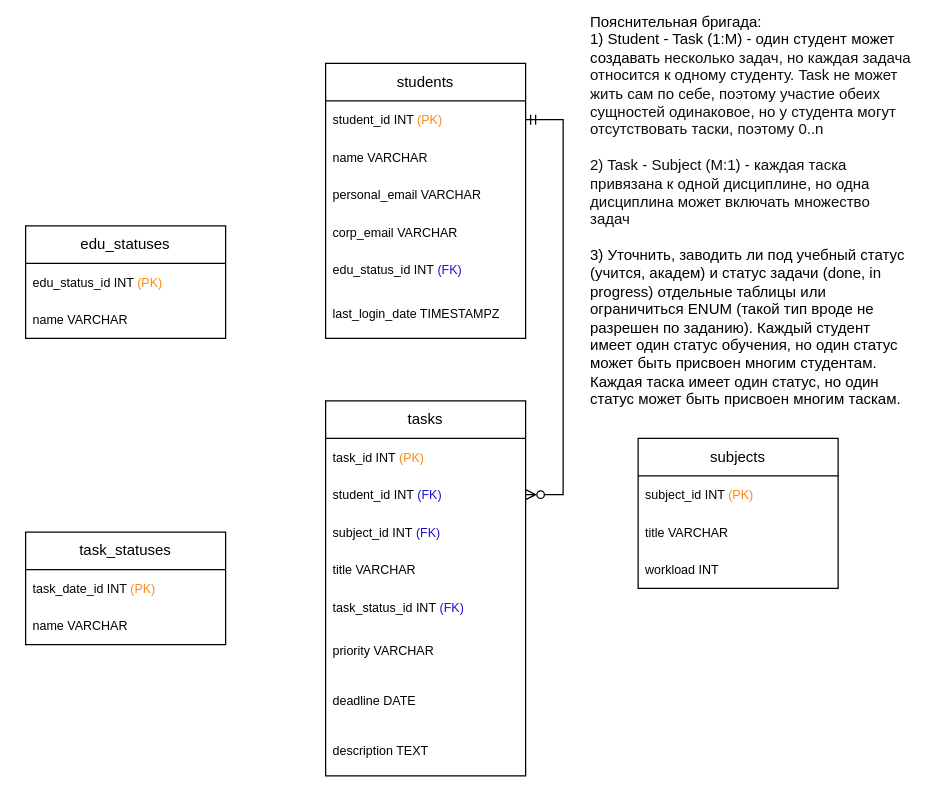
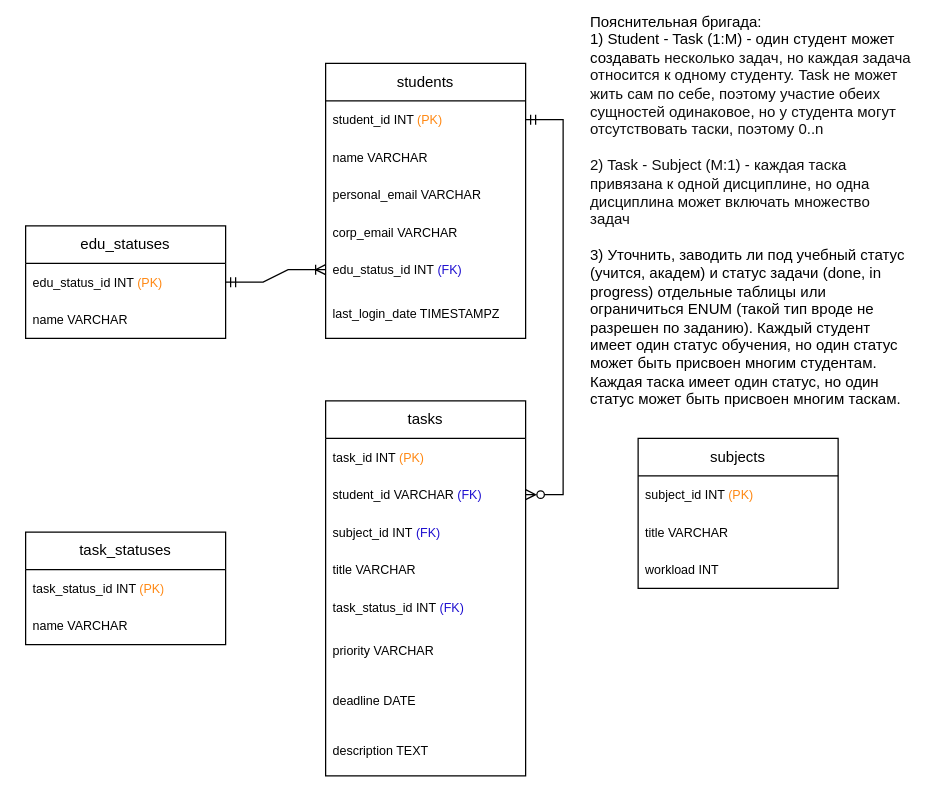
  <mxCell id="0" />
  <mxCell id="1" parent="0" />
  <mxCell id="2" value="students" style="swimlane;fontStyle=0;childLayout=stackLayout;horizontal=1;startSize=30;horizontalStack=0;resizeParent=1;resizeParentMax=0;resizeLast=0;collapsible=1;marginBottom=0;whiteSpace=wrap;html=1;backgroundOutline=0;" vertex="1" parent="1"><mxGeometry x="260" y="50" width="160" height="220" as="geometry" /></mxCell>
  <mxCell id="3" value="student_id INT &lt;font style=&quot;font-size: 10px;&quot; color=&quot;#ff8813&quot;&gt;(PK)&lt;/font&gt;" style="text;strokeColor=none;fillColor=none;align=left;verticalAlign=middle;spacingLeft=4;spacingRight=4;overflow=hidden;points=[[0,0.5],[1,0.5]];portConstraint=eastwest;rotatable=0;whiteSpace=wrap;html=1;fontSize=10;" vertex="1" parent="2"><mxGeometry y="30" width="160" height="30" as="geometry" /></mxCell>
  <mxCell id="4" value="name VARCHAR" style="text;strokeColor=none;fillColor=none;align=left;verticalAlign=middle;spacingLeft=4;spacingRight=4;overflow=hidden;points=[[0,0.5],[1,0.5]];portConstraint=eastwest;rotatable=0;whiteSpace=wrap;html=1;fontSize=10;" vertex="1" parent="2"><mxGeometry y="60" width="160" height="30" as="geometry" /></mxCell>
  <mxCell id="5" value="personal_email VARCHAR" style="text;strokeColor=none;fillColor=none;align=left;verticalAlign=middle;spacingLeft=4;spacingRight=4;overflow=hidden;points=[[0,0.5],[1,0.5]];portConstraint=eastwest;rotatable=0;whiteSpace=wrap;html=1;fontSize=10;" vertex="1" parent="2"><mxGeometry y="90" width="160" height="30" as="geometry" /></mxCell>
  <mxCell id="6" value="&lt;font style=&quot;font-size: 10px;&quot;&gt;corp_email&amp;nbsp;&lt;/font&gt;VARCHAR" style="text;strokeColor=none;fillColor=none;align=left;verticalAlign=middle;spacingLeft=4;spacingRight=4;overflow=hidden;points=[[0,0.5],[1,0.5]];portConstraint=eastwest;rotatable=0;whiteSpace=wrap;html=1;fontSize=10;" vertex="1" parent="2"><mxGeometry y="120" width="160" height="30" as="geometry" /></mxCell>
  <mxCell id="7" value="&lt;font style=&quot;font-size: 10px;&quot;&gt;edu_status_id INT&amp;nbsp;&lt;/font&gt;&lt;span style=&quot;color: rgb(30, 15, 208); font-size: 10px;&quot;&gt;(FK)&lt;/span&gt;" style="text;strokeColor=none;fillColor=none;align=left;verticalAlign=middle;spacingLeft=4;spacingRight=4;overflow=hidden;points=[[0,0.5],[1,0.5]];portConstraint=eastwest;rotatable=0;whiteSpace=wrap;html=1;" vertex="1" parent="2"><mxGeometry y="150" width="160" height="30" as="geometry" /></mxCell>
  <mxCell id="8" value="&lt;div style=&quot;font-size: 10px;&quot; title=&quot;Page 1&quot; class=&quot;page&quot;&gt;&lt;div style=&quot;font-size: 10px;&quot; class=&quot;layoutArea&quot;&gt;&lt;div style=&quot;font-size: 10px;&quot; class=&quot;column&quot;&gt;&lt;p style=&quot;font-size: 10px;&quot;&gt;&lt;span style=&quot;background-color: initial;&quot;&gt;last_login_date TIMESTAMPZ&lt;/span&gt;&lt;/p&gt;&lt;/div&gt;&lt;/div&gt;&#09;&#09;&lt;/div&gt;" style="text;strokeColor=none;fillColor=none;align=left;verticalAlign=middle;spacingLeft=4;spacingRight=4;overflow=hidden;points=[[0,0.5],[1,0.5]];portConstraint=eastwest;rotatable=0;whiteSpace=wrap;html=1;fontSize=10;" vertex="1" parent="2"><mxGeometry y="180" width="160" height="40" as="geometry" /></mxCell>
  <mxCell id="9" value="tasks" style="swimlane;fontStyle=0;childLayout=stackLayout;horizontal=1;startSize=30;horizontalStack=0;resizeParent=1;resizeParentMax=0;resizeLast=0;collapsible=1;marginBottom=0;whiteSpace=wrap;html=1;backgroundOutline=0;" vertex="1" parent="1"><mxGeometry x="260" y="320" width="160" height="300" as="geometry" /></mxCell>
  <mxCell id="10" value="task_id INT &lt;font style=&quot;font-size: 10px;&quot; color=&quot;#ff8813&quot;&gt;(PK)&lt;/font&gt;" style="text;strokeColor=none;fillColor=none;align=left;verticalAlign=middle;spacingLeft=4;spacingRight=4;overflow=hidden;points=[[0,0.5],[1,0.5]];portConstraint=eastwest;rotatable=0;whiteSpace=wrap;html=1;fontSize=10;" vertex="1" parent="9"><mxGeometry y="30" width="160" height="30" as="geometry" /></mxCell>
- <mxCell id="11" value="student_id INT&amp;nbsp;&lt;font color=&quot;#1e0fd0&quot;&gt;(FK)&lt;/font&gt;" style="text;strokeColor=none;fillColor=none;align=left;verticalAlign=middle;spacingLeft=4;spacingRight=4;overflow=hidden;points=[[0,0.5],[1,0.5]];portConstraint=eastwest;rotatable=0;whiteSpace=wrap;html=1;fontSize=10;" vertex="1" parent="9"><mxGeometry y="60" width="160" height="30" as="geometry" /></mxCell>
+ <mxCell id="11" value="student_id VARCHAR&amp;nbsp;&lt;font color=&quot;#1e0fd0&quot;&gt;(FK)&lt;/font&gt;" style="text;strokeColor=none;fillColor=none;align=left;verticalAlign=middle;spacingLeft=4;spacingRight=4;overflow=hidden;points=[[0,0.5],[1,0.5]];portConstraint=eastwest;rotatable=0;whiteSpace=wrap;html=1;fontSize=10;" vertex="1" parent="9"><mxGeometry y="60" width="160" height="30" as="geometry" /></mxCell>
  <mxCell id="12" value="subject_id INT&amp;nbsp;&lt;font color=&quot;#1e0fd0&quot;&gt;(FK)&lt;/font&gt;" style="text;strokeColor=none;fillColor=none;align=left;verticalAlign=middle;spacingLeft=4;spacingRight=4;overflow=hidden;points=[[0,0.5],[1,0.5]];portConstraint=eastwest;rotatable=0;whiteSpace=wrap;html=1;fontSize=10;" vertex="1" parent="9"><mxGeometry y="90" width="160" height="30" as="geometry" /></mxCell>
  <mxCell id="13" value="title VARCHAR" style="text;strokeColor=none;fillColor=none;align=left;verticalAlign=middle;spacingLeft=4;spacingRight=4;overflow=hidden;points=[[0,0.5],[1,0.5]];portConstraint=eastwest;rotatable=0;whiteSpace=wrap;html=1;fontSize=10;" vertex="1" parent="9"><mxGeometry y="120" width="160" height="30" as="geometry" /></mxCell>
  <mxCell id="14" value="&lt;font style=&quot;font-size: 10px;&quot;&gt;task_status_id INT&amp;nbsp;&lt;/font&gt;&lt;span style=&quot;color: rgb(30, 15, 208); font-size: 10px;&quot;&gt;(FK)&lt;/span&gt;" style="text;strokeColor=none;fillColor=none;align=left;verticalAlign=middle;spacingLeft=4;spacingRight=4;overflow=hidden;points=[[0,0.5],[1,0.5]];portConstraint=eastwest;rotatable=0;whiteSpace=wrap;html=1;" vertex="1" parent="9"><mxGeometry y="150" width="160" height="30" as="geometry" /></mxCell>
  <mxCell id="15" value="&lt;div style=&quot;font-size: 10px;&quot; title=&quot;Page 1&quot; class=&quot;page&quot;&gt;&lt;div style=&quot;font-size: 10px;&quot; class=&quot;layoutArea&quot;&gt;&lt;div style=&quot;font-size: 10px;&quot; class=&quot;column&quot;&gt;&lt;p style=&quot;font-size: 10px;&quot;&gt;&lt;span style=&quot;background-color: initial;&quot;&gt;priority VARCHAR&lt;/span&gt;&lt;/p&gt;&lt;/div&gt;&lt;/div&gt;&#09;&#09;&lt;/div&gt;" style="text;strokeColor=none;fillColor=none;align=left;verticalAlign=middle;spacingLeft=4;spacingRight=4;overflow=hidden;points=[[0,0.5],[1,0.5]];portConstraint=eastwest;rotatable=0;whiteSpace=wrap;html=1;fontSize=10;" vertex="1" parent="9"><mxGeometry y="180" width="160" height="40" as="geometry" /></mxCell>
  <mxCell id="16" value="deadline DATE" style="text;strokeColor=none;fillColor=none;align=left;verticalAlign=middle;spacingLeft=4;spacingRight=4;overflow=hidden;points=[[0,0.5],[1,0.5]];portConstraint=eastwest;rotatable=0;whiteSpace=wrap;html=1;fontSize=10;" vertex="1" parent="9"><mxGeometry y="220" width="160" height="40" as="geometry" /></mxCell>
  <mxCell id="17" value="description TEXT" style="text;strokeColor=none;fillColor=none;align=left;verticalAlign=middle;spacingLeft=4;spacingRight=4;overflow=hidden;points=[[0,0.5],[1,0.5]];portConstraint=eastwest;rotatable=0;whiteSpace=wrap;html=1;fontSize=10;" vertex="1" parent="9"><mxGeometry y="260" width="160" height="40" as="geometry" /></mxCell>
  <mxCell id="18" value="subjects" style="swimlane;fontStyle=0;childLayout=stackLayout;horizontal=1;startSize=30;horizontalStack=0;resizeParent=1;resizeParentMax=0;resizeLast=0;collapsible=1;marginBottom=0;whiteSpace=wrap;html=1;backgroundOutline=0;" vertex="1" parent="1"><mxGeometry x="510" y="350" width="160" height="120" as="geometry" /></mxCell>
  <mxCell id="19" value="subject_id INT &lt;font style=&quot;font-size: 10px;&quot; color=&quot;#ff8813&quot;&gt;(PK)&lt;/font&gt;" style="text;strokeColor=none;fillColor=none;align=left;verticalAlign=middle;spacingLeft=4;spacingRight=4;overflow=hidden;points=[[0,0.5],[1,0.5]];portConstraint=eastwest;rotatable=0;whiteSpace=wrap;html=1;fontSize=10;" vertex="1" parent="18"><mxGeometry y="30" width="160" height="30" as="geometry" /></mxCell>
  <mxCell id="20" value="title VARCHAR" style="text;strokeColor=none;fillColor=none;align=left;verticalAlign=middle;spacingLeft=4;spacingRight=4;overflow=hidden;points=[[0,0.5],[1,0.5]];portConstraint=eastwest;rotatable=0;whiteSpace=wrap;html=1;fontSize=10;" vertex="1" parent="18"><mxGeometry y="60" width="160" height="30" as="geometry" /></mxCell>
  <mxCell id="21" value="&lt;font style=&quot;font-size: 10px;&quot;&gt;workload INT&lt;/font&gt;" style="text;strokeColor=none;fillColor=none;align=left;verticalAlign=middle;spacingLeft=4;spacingRight=4;overflow=hidden;points=[[0,0.5],[1,0.5]];portConstraint=eastwest;rotatable=0;whiteSpace=wrap;html=1;" vertex="1" parent="18"><mxGeometry y="90" width="160" height="30" as="geometry" /></mxCell>
  <mxCell id="22" value="&lt;font style=&quot;&quot; face=&quot;Helvetica&quot;&gt;Пояснительная бригада:&lt;br&gt;1) Student - Task (1:M) - один студент может создавать&amp;nbsp;&lt;span style=&quot;background-color: initial;&quot;&gt;&lt;font color=&quot;#0e0e0e&quot;&gt;несколько задач, но каждая задача относится к одному студенту. Task не может жить сам по себе, поэтому участие обеих сущностей одинаковое, но у студента могут отсутствовать таски, поэтому 0..n&lt;/font&gt;&lt;br&gt;&lt;br&gt;&lt;font color=&quot;#0e0e0e&quot;&gt;2) Task - Subject (M:1) - каждая таска привязана к одной дисциплине, но одна дисциплина может включать множество задач&lt;br&gt;&lt;/font&gt;&lt;br&gt;3) Уточнить, заводить ли под учебный статус (учится, академ) и статус задачи (done, in progress) отдельные таблицы или ограничиться ENUM (такой тип вроде не разрешен по заданию). Каждый студент имеет один статус обучения, но один статус может быть присвоен многим студентам. Каждая таска имеет один статус, но один статус может быть присвоен многим таскам.&lt;br&gt;&lt;/span&gt;&lt;/font&gt;&lt;div style=&quot;&quot;&gt;&lt;br&gt;&lt;/div&gt;" style="text;html=1;align=left;verticalAlign=middle;whiteSpace=wrap;rounded=0;" vertex="1" parent="1"><mxGeometry x="470" y="20" width="260" height="310" as="geometry" /></mxCell>
  <mxCell id="23" value="" style="edgeStyle=entityRelationEdgeStyle;fontSize=12;html=1;endArrow=ERzeroToMany;startArrow=ERmandOne;rounded=0;exitX=1;exitY=0.5;exitDx=0;exitDy=0;entryX=1;entryY=0.5;entryDx=0;entryDy=0;endFill=0;" edge="1" parent="1" source="3" target="11"><mxGeometry width="100" height="100" relative="1" as="geometry"><mxPoint x="480" y="450" as="sourcePoint" /><mxPoint x="580" y="350" as="targetPoint" /></mxGeometry></mxCell>
  <mxCell id="24" value="edu_statuses" style="swimlane;fontStyle=0;childLayout=stackLayout;horizontal=1;startSize=30;horizontalStack=0;resizeParent=1;resizeParentMax=0;resizeLast=0;collapsible=1;marginBottom=0;whiteSpace=wrap;html=1;backgroundOutline=0;" vertex="1" parent="1"><mxGeometry x="20" y="180" width="160" height="90" as="geometry" /></mxCell>
  <mxCell id="25" value="edu_status_id INT &lt;font style=&quot;font-size: 10px;&quot; color=&quot;#ff8813&quot;&gt;(PK)&lt;/font&gt;" style="text;strokeColor=none;fillColor=none;align=left;verticalAlign=middle;spacingLeft=4;spacingRight=4;overflow=hidden;points=[[0,0.5],[1,0.5]];portConstraint=eastwest;rotatable=0;whiteSpace=wrap;html=1;fontSize=10;" vertex="1" parent="24"><mxGeometry y="30" width="160" height="30" as="geometry" /></mxCell>
  <mxCell id="26" value="name VARCHAR" style="text;strokeColor=none;fillColor=none;align=left;verticalAlign=middle;spacingLeft=4;spacingRight=4;overflow=hidden;points=[[0,0.5],[1,0.5]];portConstraint=eastwest;rotatable=0;whiteSpace=wrap;html=1;fontSize=10;" vertex="1" parent="24"><mxGeometry y="60" width="160" height="30" as="geometry" /></mxCell>
  <mxCell id="27" value="task_statuses" style="swimlane;fontStyle=0;childLayout=stackLayout;horizontal=1;startSize=30;horizontalStack=0;resizeParent=1;resizeParentMax=0;resizeLast=0;collapsible=1;marginBottom=0;whiteSpace=wrap;html=1;backgroundOutline=0;" vertex="1" parent="1"><mxGeometry x="20" y="425" width="160" height="90" as="geometry" /></mxCell>
- <mxCell id="28" value="task_date_id INT &lt;font style=&quot;font-size: 10px;&quot; color=&quot;#ff8813&quot;&gt;(PK)&lt;/font&gt;" style="text;strokeColor=none;fillColor=none;align=left;verticalAlign=middle;spacingLeft=4;spacingRight=4;overflow=hidden;points=[[0,0.5],[1,0.5]];portConstraint=eastwest;rotatable=0;whiteSpace=wrap;html=1;fontSize=10;" vertex="1" parent="27"><mxGeometry y="30" width="160" height="30" as="geometry" /></mxCell>
+ <mxCell id="28" value="task_status_id INT &lt;font style=&quot;font-size: 10px;&quot; color=&quot;#ff8813&quot;&gt;(PK)&lt;/font&gt;" style="text;strokeColor=none;fillColor=none;align=left;verticalAlign=middle;spacingLeft=4;spacingRight=4;overflow=hidden;points=[[0,0.5],[1,0.5]];portConstraint=eastwest;rotatable=0;whiteSpace=wrap;html=1;fontSize=10;" vertex="1" parent="27"><mxGeometry y="30" width="160" height="30" as="geometry" /></mxCell>
  <mxCell id="29" value="name VARCHAR" style="text;strokeColor=none;fillColor=none;align=left;verticalAlign=middle;spacingLeft=4;spacingRight=4;overflow=hidden;points=[[0,0.5],[1,0.5]];portConstraint=eastwest;rotatable=0;whiteSpace=wrap;html=1;fontSize=10;" vertex="1" parent="27"><mxGeometry y="60" width="160" height="30" as="geometry" /></mxCell>
+ <mxCell id="30" value="" style="edgeStyle=entityRelationEdgeStyle;fontSize=12;html=1;endArrow=ERoneToMany;startArrow=ERmandOne;rounded=0;exitX=1;exitY=0.5;exitDx=0;exitDy=0;" edge="1" parent="1" source="25" target="7"><mxGeometry width="100" height="100" relative="1" as="geometry"><mxPoint x="160" y="320" as="sourcePoint" /><mxPoint x="260" y="220" as="targetPoint" /></mxGeometry></mxCell>
